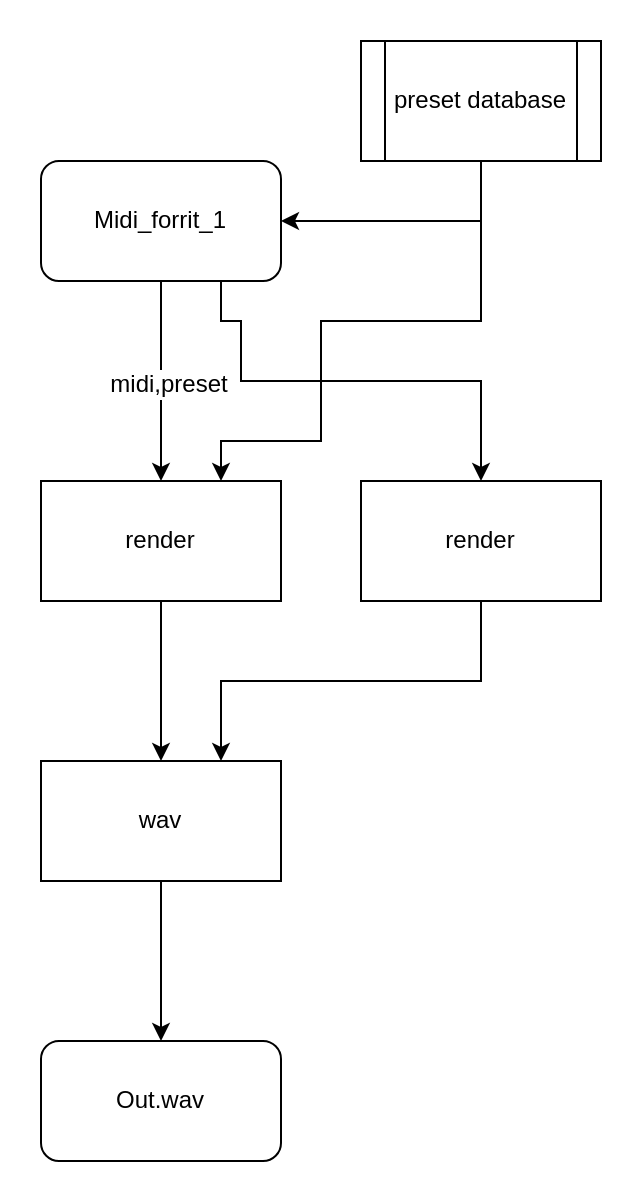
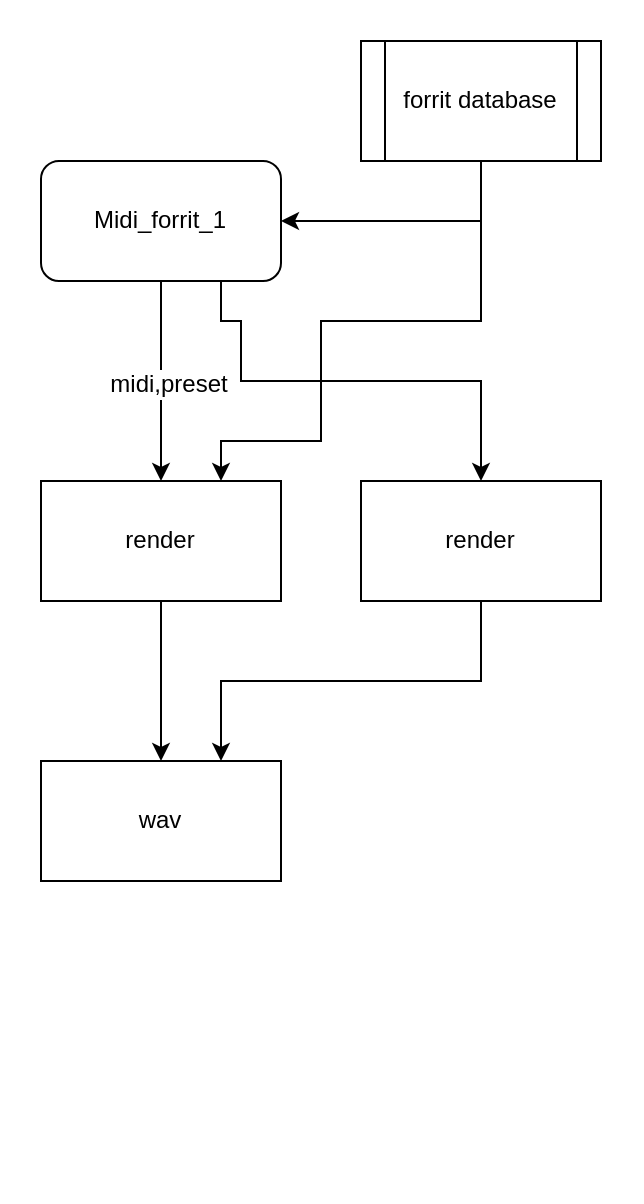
  <mxCell id="0" />
  <mxCell id="1" parent="0" />
  <mxCell id="2" value="" style="edgeStyle=orthogonalEdgeStyle;rounded=0;orthogonalLoop=1;jettySize=auto;html=1;" edge="1" parent="1" source="5" target="7"><mxGeometry relative="1" as="geometry" /></mxCell>
  <mxCell id="3" value="midi,preset" style="text;html=1;resizable=0;points=[];align=center;verticalAlign=middle;labelBackgroundColor=#ffffff;" vertex="1" connectable="0" parent="2"><mxGeometry x="0.025" y="3" relative="1" as="geometry"><mxPoint as="offset" /></mxGeometry></mxCell>
  <mxCell id="4" style="edgeStyle=orthogonalEdgeStyle;rounded=0;orthogonalLoop=1;jettySize=auto;html=1;exitX=0.75;exitY=1;exitDx=0;exitDy=0;entryX=0.5;entryY=0;entryDx=0;entryDy=0;" edge="1" parent="1" source="5" target="11"><mxGeometry relative="1" as="geometry"><Array as="points"><mxPoint x="110" y="160" /><mxPoint x="120" y="160" /><mxPoint x="120" y="190" /><mxPoint x="240" y="190" /></Array></mxGeometry></mxCell>
  <mxCell id="5" value="Midi_forrit_1" style="whiteSpace=wrap;html=1;rounded=1;" vertex="1" parent="1"><mxGeometry x="20" y="80" width="120" height="60" as="geometry" /></mxCell>
  <mxCell id="6" value="" style="edgeStyle=orthogonalEdgeStyle;rounded=0;orthogonalLoop=1;jettySize=auto;html=1;" edge="1" parent="1" source="7" target="9"><mxGeometry relative="1" as="geometry" /></mxCell>
  <mxCell id="7" value="render" style="rounded=0;whiteSpace=wrap;html=1;" vertex="1" parent="1"><mxGeometry x="20" y="240" width="120" height="60" as="geometry" /></mxCell>
- <mxCell id="8" value="" style="edgeStyle=orthogonalEdgeStyle;rounded=0;orthogonalLoop=1;jettySize=auto;html=1;" edge="1" parent="1" source="9" target="12"><mxGeometry relative="1" as="geometry"><mxPoint x="80" y="520" as="targetPoint" /></mxGeometry></mxCell>
  <mxCell id="9" value="wav" style="rounded=0;whiteSpace=wrap;html=1;" vertex="1" parent="1"><mxGeometry x="20" y="380" width="120" height="60" as="geometry" /></mxCell>
  <mxCell id="10" style="edgeStyle=orthogonalEdgeStyle;rounded=0;orthogonalLoop=1;jettySize=auto;html=1;exitX=0.5;exitY=1;exitDx=0;exitDy=0;entryX=0.75;entryY=0;entryDx=0;entryDy=0;" edge="1" parent="1" source="11" target="9"><mxGeometry relative="1" as="geometry" /></mxCell>
  <mxCell id="11" value="render" style="rounded=0;whiteSpace=wrap;html=1;" vertex="1" parent="1"><mxGeometry x="180" y="240" width="120" height="60" as="geometry" /></mxCell>
- <mxCell id="12" value="Out.wav" style="rounded=1;whiteSpace=wrap;html=1;" vertex="1" parent="1"><mxGeometry x="20" y="520" width="120" height="60" as="geometry" /></mxCell>
  <mxCell id="13" style="edgeStyle=orthogonalEdgeStyle;rounded=0;orthogonalLoop=1;jettySize=auto;html=1;exitX=0.5;exitY=1;exitDx=0;exitDy=0;entryX=1;entryY=0.5;entryDx=0;entryDy=0;" edge="1" parent="1" source="15" target="5"><mxGeometry relative="1" as="geometry" /></mxCell>
  <mxCell id="14" style="edgeStyle=orthogonalEdgeStyle;rounded=0;orthogonalLoop=1;jettySize=auto;html=1;exitX=0.5;exitY=1;exitDx=0;exitDy=0;entryX=0.75;entryY=0;entryDx=0;entryDy=0;" edge="1" parent="1" source="15" target="7"><mxGeometry relative="1" as="geometry"><Array as="points"><mxPoint x="240" y="160" /><mxPoint x="160" y="160" /><mxPoint x="160" y="220" /><mxPoint x="110" y="220" /></Array></mxGeometry></mxCell>
- <mxCell id="15" value="preset database" style="shape=process;whiteSpace=wrap;html=1;backgroundOutline=1;" vertex="1" parent="1"><mxGeometry x="180" y="20" width="120" height="60" as="geometry" /></mxCell>
+ <mxCell id="15" value="forrit database" style="shape=process;whiteSpace=wrap;html=1;backgroundOutline=1;" vertex="1" parent="1"><mxGeometry x="180" y="20" width="120" height="60" as="geometry" /></mxCell>
